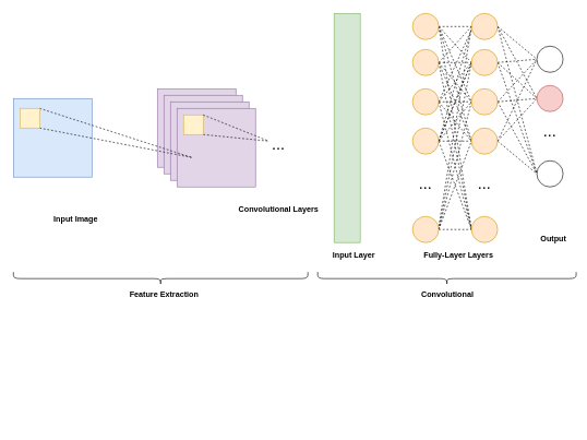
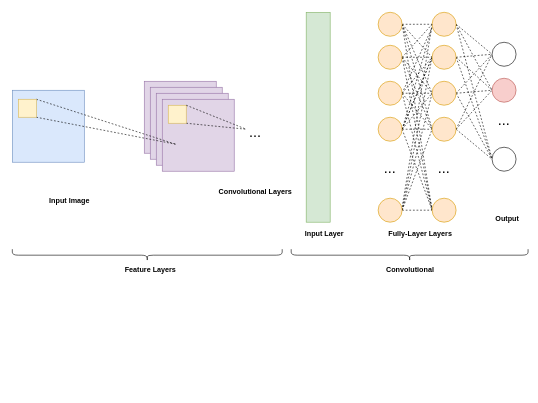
  <mxCell id="0" />
  <mxCell id="1" parent="0" />
  <mxCell id="2" value="" style="whiteSpace=wrap;html=1;aspect=fixed;fillColor=#dae8fc;strokeColor=#6c8ebf;" parent="1" vertex="1"><mxGeometry x="20" y="150" width="120" height="120" as="geometry" /></mxCell>
  <mxCell id="3" value="" style="rounded=0;whiteSpace=wrap;html=1;fillColor=#d5e8d4;strokeColor=#82b366;" parent="1" vertex="1"><mxGeometry x="510" y="20" width="40" height="350" as="geometry" /></mxCell>
  <mxCell id="4" value="" style="group" parent="1" vertex="1" connectable="0"><mxGeometry x="240" y="135" width="150" height="150" as="geometry" /></mxCell>
  <mxCell id="5" value="" style="whiteSpace=wrap;html=1;aspect=fixed;container=0;fillColor=#e1d5e7;strokeColor=#9673a6;" parent="4" vertex="1"><mxGeometry width="120" height="120" as="geometry" /></mxCell>
  <mxCell id="6" value="" style="whiteSpace=wrap;html=1;aspect=fixed;container=0;fillColor=#e1d5e7;strokeColor=#9673a6;" parent="4" vertex="1"><mxGeometry x="10" y="10" width="120" height="120" as="geometry" /></mxCell>
  <mxCell id="7" value="" style="whiteSpace=wrap;html=1;aspect=fixed;container=0;fillColor=#e1d5e7;strokeColor=#9673a6;" parent="4" vertex="1"><mxGeometry x="20" y="20" width="120" height="120" as="geometry" /></mxCell>
  <mxCell id="8" value="" style="whiteSpace=wrap;html=1;aspect=fixed;container=0;fillColor=#e1d5e7;strokeColor=#9673a6;" parent="4" vertex="1"><mxGeometry x="30" y="30" width="120" height="120" as="geometry" /></mxCell>
  <mxCell id="9" style="rounded=0;orthogonalLoop=1;jettySize=auto;html=1;exitX=1;exitY=1;exitDx=0;exitDy=0;dashed=1;endArrow=none;startFill=0;" edge="1" parent="4" source="10"><mxGeometry relative="1" as="geometry"><mxPoint x="170" y="80" as="targetPoint" /></mxGeometry></mxCell>
  <mxCell id="10" value="" style="whiteSpace=wrap;html=1;aspect=fixed;fillColor=#fff2cc;strokeColor=#d6b656;" vertex="1" parent="4"><mxGeometry x="40" y="40" width="30" height="30" as="geometry" /></mxCell>
  <mxCell id="11" value="&amp;nbsp;" style="text;html=1;align=center;verticalAlign=middle;whiteSpace=wrap;rounded=0;" vertex="1" parent="4"><mxGeometry x="52.5" y="90" width="55" height="30" as="geometry" /></mxCell>
  <mxCell id="12" style="rounded=0;orthogonalLoop=1;jettySize=auto;html=1;exitX=1;exitY=0.5;exitDx=0;exitDy=0;entryX=0;entryY=0.5;entryDx=0;entryDy=0;endArrow=none;startFill=0;endFill=0;dashed=1;fillColor=#ffe6cc;strokeColor=#000000;" parent="1" source="17" target="45" edge="1"><mxGeometry relative="1" as="geometry" /></mxCell>
  <mxCell id="13" style="rounded=0;orthogonalLoop=1;jettySize=auto;html=1;exitX=1;exitY=0.5;exitDx=0;exitDy=0;entryX=0;entryY=0.5;entryDx=0;entryDy=0;endArrow=none;startFill=0;endFill=0;dashed=1;fillColor=#ffe6cc;strokeColor=#000000;" parent="1" source="17" target="49" edge="1"><mxGeometry relative="1" as="geometry" /></mxCell>
  <mxCell id="14" style="rounded=0;orthogonalLoop=1;jettySize=auto;html=1;exitX=1;exitY=0.5;exitDx=0;exitDy=0;entryX=0;entryY=0.5;entryDx=0;entryDy=0;dashed=1;endArrow=none;startFill=0;fillColor=#ffe6cc;strokeColor=#000000;" parent="1" source="17" target="53" edge="1"><mxGeometry relative="1" as="geometry" /></mxCell>
  <mxCell id="15" style="rounded=0;orthogonalLoop=1;jettySize=auto;html=1;exitX=1;exitY=0.5;exitDx=0;exitDy=0;entryX=0;entryY=0.5;entryDx=0;entryDy=0;dashed=1;endArrow=none;startFill=0;fillColor=#ffe6cc;strokeColor=#000000;" parent="1" source="17" target="57" edge="1"><mxGeometry relative="1" as="geometry" /></mxCell>
  <mxCell id="16" style="rounded=0;orthogonalLoop=1;jettySize=auto;html=1;exitX=1;exitY=0.5;exitDx=0;exitDy=0;entryX=0;entryY=0.5;entryDx=0;entryDy=0;dashed=1;endArrow=none;startFill=0;fillColor=#ffe6cc;strokeColor=#000000;" parent="1" source="17" target="58" edge="1"><mxGeometry relative="1" as="geometry" /></mxCell>
  <mxCell id="17" value="" style="ellipse;whiteSpace=wrap;html=1;aspect=fixed;fillColor=#ffe6cc;strokeColor=#d79b00;" parent="1" vertex="1"><mxGeometry x="630" y="20" width="40" height="40" as="geometry" /></mxCell>
  <mxCell id="18" style="rounded=0;orthogonalLoop=1;jettySize=auto;html=1;entryX=0;entryY=0.5;entryDx=0;entryDy=0;endArrow=none;startFill=0;endFill=0;dashed=1;fillColor=#ffe6cc;strokeColor=#000000;" parent="1" source="22" target="49" edge="1"><mxGeometry relative="1" as="geometry" /></mxCell>
  <mxCell id="19" style="rounded=0;orthogonalLoop=1;jettySize=auto;html=1;entryX=0;entryY=0.5;entryDx=0;entryDy=0;endArrow=none;startFill=0;endFill=0;dashed=1;exitX=1;exitY=0.5;exitDx=0;exitDy=0;fillColor=#ffe6cc;strokeColor=#000000;" parent="1" source="22" target="53" edge="1"><mxGeometry relative="1" as="geometry" /></mxCell>
  <mxCell id="20" style="rounded=0;orthogonalLoop=1;jettySize=auto;html=1;exitX=1;exitY=0.5;exitDx=0;exitDy=0;entryX=0;entryY=0.5;entryDx=0;entryDy=0;dashed=1;endArrow=none;startFill=0;fillColor=#ffe6cc;strokeColor=#000000;" parent="1" source="22" target="57" edge="1"><mxGeometry relative="1" as="geometry" /></mxCell>
  <mxCell id="21" style="rounded=0;orthogonalLoop=1;jettySize=auto;html=1;exitX=1;exitY=0.5;exitDx=0;exitDy=0;entryX=0;entryY=0.5;entryDx=0;entryDy=0;dashed=1;endArrow=none;startFill=0;fillColor=#ffe6cc;strokeColor=#000000;" parent="1" source="22" target="58" edge="1"><mxGeometry relative="1" as="geometry" /></mxCell>
  <mxCell id="22" value="" style="ellipse;whiteSpace=wrap;html=1;aspect=fixed;fillColor=#ffe6cc;strokeColor=#d79b00;" parent="1" vertex="1"><mxGeometry x="630" y="75" width="40" height="40" as="geometry" /></mxCell>
  <mxCell id="23" style="rounded=0;orthogonalLoop=1;jettySize=auto;html=1;entryX=0;entryY=0.5;entryDx=0;entryDy=0;endArrow=none;startFill=0;endFill=0;dashed=1;fillColor=#ffe6cc;strokeColor=#000000;" parent="1" source="28" target="53" edge="1"><mxGeometry relative="1" as="geometry" /></mxCell>
  <mxCell id="24" style="rounded=0;orthogonalLoop=1;jettySize=auto;html=1;endArrow=none;startFill=0;exitX=1;exitY=0.5;exitDx=0;exitDy=0;endFill=0;dashed=1;fillColor=#ffe6cc;strokeColor=#000000;" parent="1" source="28" edge="1"><mxGeometry relative="1" as="geometry"><mxPoint x="720" y="95" as="targetPoint" /></mxGeometry></mxCell>
  <mxCell id="25" style="rounded=0;orthogonalLoop=1;jettySize=auto;html=1;exitX=1;exitY=0.5;exitDx=0;exitDy=0;entryX=0;entryY=0.5;entryDx=0;entryDy=0;endArrow=none;endFill=0;startFill=0;dashed=1;fillColor=#ffe6cc;strokeColor=#000000;" parent="1" source="28" target="58" edge="1"><mxGeometry relative="1" as="geometry" /></mxCell>
  <mxCell id="26" style="rounded=0;orthogonalLoop=1;jettySize=auto;html=1;exitX=1;exitY=0.5;exitDx=0;exitDy=0;endArrow=none;endFill=0;startFill=0;dashed=1;fillColor=#ffe6cc;strokeColor=#000000;" parent="1" source="28" edge="1"><mxGeometry relative="1" as="geometry"><mxPoint x="720" y="215" as="targetPoint" /></mxGeometry></mxCell>
  <mxCell id="27" style="rounded=0;orthogonalLoop=1;jettySize=auto;html=1;exitX=1;exitY=0.5;exitDx=0;exitDy=0;endArrow=none;endFill=0;startFill=0;dashed=1;fillColor=#ffe6cc;strokeColor=#000000;" parent="1" source="28" edge="1"><mxGeometry relative="1" as="geometry"><mxPoint x="720" y="45" as="targetPoint" /></mxGeometry></mxCell>
  <mxCell id="28" value="" style="ellipse;whiteSpace=wrap;html=1;aspect=fixed;fillColor=#ffe6cc;strokeColor=#d79b00;" parent="1" vertex="1"><mxGeometry x="630" y="135" width="40" height="40" as="geometry" /></mxCell>
  <mxCell id="29" value="" style="rounded=0;orthogonalLoop=1;jettySize=auto;html=1;endArrow=none;startFill=0;endFill=0;dashed=1;fillColor=#ffe6cc;strokeColor=#000000;" parent="1" source="34" target="57" edge="1"><mxGeometry relative="1" as="geometry" /></mxCell>
  <mxCell id="30" style="rounded=0;orthogonalLoop=1;jettySize=auto;html=1;exitX=1;exitY=0.5;exitDx=0;exitDy=0;entryX=0;entryY=0.5;entryDx=0;entryDy=0;endArrow=none;startFill=0;endFill=0;dashed=1;fillColor=#ffe6cc;strokeColor=#000000;" parent="1" source="34" target="58" edge="1"><mxGeometry relative="1" as="geometry" /></mxCell>
  <mxCell id="31" style="rounded=0;orthogonalLoop=1;jettySize=auto;html=1;exitX=1;exitY=0.5;exitDx=0;exitDy=0;endArrow=none;startFill=0;endFill=0;dashed=1;fillColor=#ffe6cc;strokeColor=#000000;" parent="1" source="34" edge="1"><mxGeometry relative="1" as="geometry"><mxPoint x="720" y="95" as="targetPoint" /></mxGeometry></mxCell>
  <mxCell id="32" style="rounded=0;orthogonalLoop=1;jettySize=auto;html=1;exitX=1;exitY=0.5;exitDx=0;exitDy=0;endArrow=none;startFill=0;endFill=0;dashed=1;fillColor=#ffe6cc;strokeColor=#000000;" parent="1" source="34" edge="1"><mxGeometry relative="1" as="geometry"><mxPoint x="720" y="45" as="targetPoint" /></mxGeometry></mxCell>
  <mxCell id="33" style="rounded=0;orthogonalLoop=1;jettySize=auto;html=1;exitX=1;exitY=0.5;exitDx=0;exitDy=0;entryX=0;entryY=0.5;entryDx=0;entryDy=0;endArrow=none;endFill=0;startFill=0;dashed=1;fillColor=#ffe6cc;strokeColor=#000000;" parent="1" source="34" target="49" edge="1"><mxGeometry relative="1" as="geometry" /></mxCell>
  <mxCell id="34" value="" style="ellipse;whiteSpace=wrap;html=1;aspect=fixed;fillColor=#ffe6cc;strokeColor=#d79b00;" parent="1" vertex="1"><mxGeometry x="630" y="195" width="40" height="40" as="geometry" /></mxCell>
  <mxCell id="35" value="" style="rounded=0;orthogonalLoop=1;jettySize=auto;html=1;endArrow=none;startFill=0;endFill=0;dashed=1;fillColor=#ffe6cc;strokeColor=#000000;" parent="1" source="40" target="58" edge="1"><mxGeometry relative="1" as="geometry" /></mxCell>
  <mxCell id="36" style="rounded=0;orthogonalLoop=1;jettySize=auto;html=1;entryX=0;entryY=0.5;entryDx=0;entryDy=0;endArrow=none;startFill=0;exitX=1;exitY=0.5;exitDx=0;exitDy=0;endFill=0;dashed=1;fillColor=#ffe6cc;strokeColor=#000000;" parent="1" source="40" target="57" edge="1"><mxGeometry relative="1" as="geometry" /></mxCell>
  <mxCell id="37" style="rounded=0;orthogonalLoop=1;jettySize=auto;html=1;exitX=1;exitY=0.5;exitDx=0;exitDy=0;endArrow=none;startFill=0;endFill=0;dashed=1;fillColor=#ffe6cc;strokeColor=#000000;" parent="1" source="40" edge="1"><mxGeometry relative="1" as="geometry"><mxPoint x="720" y="95" as="targetPoint" /></mxGeometry></mxCell>
  <mxCell id="38" style="rounded=0;orthogonalLoop=1;jettySize=auto;html=1;entryX=0;entryY=0.5;entryDx=0;entryDy=0;endArrow=none;startFill=0;endFill=0;dashed=1;fillColor=#ffe6cc;strokeColor=#000000;" parent="1" target="45" edge="1"><mxGeometry relative="1" as="geometry"><mxPoint x="670" y="345" as="sourcePoint" /></mxGeometry></mxCell>
  <mxCell id="39" style="rounded=0;orthogonalLoop=1;jettySize=auto;html=1;exitX=1;exitY=0.5;exitDx=0;exitDy=0;entryX=0;entryY=0.5;entryDx=0;entryDy=0;endArrow=none;endFill=0;startFill=0;dashed=1;fillColor=#ffe6cc;strokeColor=#000000;" parent="1" source="40" target="53" edge="1"><mxGeometry relative="1" as="geometry" /></mxCell>
  <mxCell id="40" value="" style="ellipse;whiteSpace=wrap;html=1;aspect=fixed;fillColor=#ffe6cc;strokeColor=#d79b00;" parent="1" vertex="1"><mxGeometry x="630" y="330" width="40" height="40" as="geometry" /></mxCell>
  <mxCell id="41" value="&lt;font style=&quot;font-size: 24px;&quot;&gt;...&lt;/font&gt;" style="text;html=1;align=center;verticalAlign=middle;whiteSpace=wrap;rounded=0;fillColor=none;strokeColor=none;" parent="1" vertex="1"><mxGeometry x="635" y="275" width="30" height="10" as="geometry" /></mxCell>
  <mxCell id="42" style="rounded=0;orthogonalLoop=1;jettySize=auto;html=1;exitX=1;exitY=0.5;exitDx=0;exitDy=0;entryX=0;entryY=0.5;entryDx=0;entryDy=0;dashed=1;endArrow=none;startFill=0;" edge="1" parent="1" source="45" target="62"><mxGeometry relative="1" as="geometry" /></mxCell>
  <mxCell id="43" style="rounded=0;orthogonalLoop=1;jettySize=auto;html=1;exitX=1;exitY=0.5;exitDx=0;exitDy=0;entryX=0;entryY=0.5;entryDx=0;entryDy=0;dashed=1;endArrow=none;startFill=0;" edge="1" parent="1" source="45" target="63"><mxGeometry relative="1" as="geometry" /></mxCell>
  <mxCell id="44" style="rounded=0;orthogonalLoop=1;jettySize=auto;html=1;exitX=1;exitY=0.5;exitDx=0;exitDy=0;entryX=0;entryY=0.5;entryDx=0;entryDy=0;dashed=1;endArrow=none;startFill=0;" edge="1" parent="1" source="45" target="64"><mxGeometry relative="1" as="geometry" /></mxCell>
  <mxCell id="45" value="" style="ellipse;whiteSpace=wrap;html=1;aspect=fixed;fillColor=#ffe6cc;strokeColor=#d79b00;" parent="1" vertex="1"><mxGeometry x="720" y="20" width="40" height="40" as="geometry" /></mxCell>
  <mxCell id="46" style="rounded=0;orthogonalLoop=1;jettySize=auto;html=1;exitX=1;exitY=0.5;exitDx=0;exitDy=0;entryX=0;entryY=0.5;entryDx=0;entryDy=0;dashed=1;endArrow=none;startFill=0;" edge="1" parent="1" source="49" target="62"><mxGeometry relative="1" as="geometry" /></mxCell>
  <mxCell id="47" style="rounded=0;orthogonalLoop=1;jettySize=auto;html=1;exitX=1;exitY=0.5;exitDx=0;exitDy=0;entryX=0;entryY=0.5;entryDx=0;entryDy=0;dashed=1;endArrow=none;startFill=0;" edge="1" parent="1" source="49" target="63"><mxGeometry relative="1" as="geometry" /></mxCell>
  <mxCell id="48" style="rounded=0;orthogonalLoop=1;jettySize=auto;html=1;exitX=1;exitY=0.5;exitDx=0;exitDy=0;entryX=0;entryY=0.5;entryDx=0;entryDy=0;dashed=1;endArrow=none;startFill=0;" edge="1" parent="1" source="49" target="64"><mxGeometry relative="1" as="geometry" /></mxCell>
  <mxCell id="49" value="" style="ellipse;whiteSpace=wrap;html=1;aspect=fixed;fillColor=#ffe6cc;strokeColor=#d79b00;" parent="1" vertex="1"><mxGeometry x="720" y="75" width="40" height="40" as="geometry" /></mxCell>
  <mxCell id="50" style="rounded=0;orthogonalLoop=1;jettySize=auto;html=1;exitX=1;exitY=0.5;exitDx=0;exitDy=0;entryX=0;entryY=0.5;entryDx=0;entryDy=0;dashed=1;endArrow=none;startFill=0;" edge="1" parent="1" source="53" target="62"><mxGeometry relative="1" as="geometry" /></mxCell>
  <mxCell id="51" style="rounded=0;orthogonalLoop=1;jettySize=auto;html=1;exitX=1;exitY=0.5;exitDx=0;exitDy=0;entryX=0;entryY=0.5;entryDx=0;entryDy=0;dashed=1;endArrow=none;startFill=0;" edge="1" parent="1" source="53" target="63"><mxGeometry relative="1" as="geometry" /></mxCell>
  <mxCell id="52" style="rounded=0;orthogonalLoop=1;jettySize=auto;html=1;exitX=1;exitY=0.5;exitDx=0;exitDy=0;entryX=0;entryY=0.5;entryDx=0;entryDy=0;dashed=1;endArrow=none;startFill=0;" edge="1" parent="1" source="53" target="64"><mxGeometry relative="1" as="geometry" /></mxCell>
  <mxCell id="53" value="" style="ellipse;whiteSpace=wrap;html=1;aspect=fixed;fillColor=#ffe6cc;strokeColor=#d79b00;" parent="1" vertex="1"><mxGeometry x="720" y="135" width="40" height="40" as="geometry" /></mxCell>
  <mxCell id="54" style="rounded=0;orthogonalLoop=1;jettySize=auto;html=1;exitX=1;exitY=0.5;exitDx=0;exitDy=0;entryX=0;entryY=0.5;entryDx=0;entryDy=0;dashed=1;endArrow=none;startFill=0;" edge="1" parent="1" source="57" target="64"><mxGeometry relative="1" as="geometry" /></mxCell>
  <mxCell id="55" style="rounded=0;orthogonalLoop=1;jettySize=auto;html=1;exitX=1;exitY=0.5;exitDx=0;exitDy=0;entryX=0;entryY=0.5;entryDx=0;entryDy=0;dashed=1;endArrow=none;startFill=0;" edge="1" parent="1" source="57" target="63"><mxGeometry relative="1" as="geometry" /></mxCell>
  <mxCell id="56" style="rounded=0;orthogonalLoop=1;jettySize=auto;html=1;exitX=1;exitY=0.5;exitDx=0;exitDy=0;entryX=0;entryY=0.5;entryDx=0;entryDy=0;dashed=1;endArrow=none;startFill=0;" edge="1" parent="1" source="57" target="62"><mxGeometry relative="1" as="geometry" /></mxCell>
  <mxCell id="57" value="" style="ellipse;whiteSpace=wrap;html=1;aspect=fixed;fillColor=#ffe6cc;strokeColor=#d79b00;" parent="1" vertex="1"><mxGeometry x="720" y="195" width="40" height="40" as="geometry" /></mxCell>
  <mxCell id="58" value="" style="ellipse;whiteSpace=wrap;html=1;aspect=fixed;fillColor=#ffe6cc;strokeColor=#d79b00;" parent="1" vertex="1"><mxGeometry x="720" y="330" width="40" height="40" as="geometry" /></mxCell>
  <mxCell id="59" value="&lt;font style=&quot;font-size: 24px;&quot;&gt;...&lt;/font&gt;" style="text;html=1;align=center;verticalAlign=middle;whiteSpace=wrap;rounded=0;fillColor=none;strokeColor=none;" parent="1" vertex="1"><mxGeometry x="725" y="275" width="30" height="10" as="geometry" /></mxCell>
  <mxCell id="60" style="rounded=0;orthogonalLoop=1;jettySize=auto;html=1;entryX=0;entryY=0.5;entryDx=0;entryDy=0;endArrow=none;startFill=0;endFill=0;dashed=1;exitX=1;exitY=0.5;exitDx=0;exitDy=0;fillColor=#ffe6cc;strokeColor=#000000;" parent="1" source="22" target="45" edge="1"><mxGeometry relative="1" as="geometry" /></mxCell>
  <mxCell id="61" style="rounded=0;orthogonalLoop=1;jettySize=auto;html=1;entryX=0;entryY=0.5;entryDx=0;entryDy=0;exitX=1;exitY=0.5;exitDx=0;exitDy=0;endArrow=none;startFill=0;endFill=0;dashed=1;fillColor=#ffe6cc;strokeColor=#000000;" parent="1" source="34" target="53" edge="1"><mxGeometry relative="1" as="geometry" /></mxCell>
  <mxCell id="62" value="" style="ellipse;whiteSpace=wrap;html=1;aspect=fixed;" vertex="1" parent="1"><mxGeometry x="820" y="70" width="40" height="40" as="geometry" /></mxCell>
  <mxCell id="63" value="" style="ellipse;whiteSpace=wrap;html=1;aspect=fixed;fillColor=#f8cecc;strokeColor=#b85450;" vertex="1" parent="1"><mxGeometry x="820" y="130" width="40" height="40" as="geometry" /></mxCell>
  <mxCell id="64" value="" style="ellipse;whiteSpace=wrap;html=1;aspect=fixed;" vertex="1" parent="1"><mxGeometry x="820" y="245" width="40" height="40" as="geometry" /></mxCell>
  <mxCell id="65" value="&lt;font style=&quot;font-size: 24px;&quot;&gt;...&lt;/font&gt;" style="text;html=1;align=center;verticalAlign=middle;whiteSpace=wrap;rounded=0;" vertex="1" parent="1"><mxGeometry x="825" y="195" width="30" height="10" as="geometry" /></mxCell>
  <mxCell id="66" value="&lt;font style=&quot;font-size: 24px;&quot;&gt;...&lt;/font&gt;" style="text;html=1;align=center;verticalAlign=middle;whiteSpace=wrap;rounded=0;" vertex="1" parent="1"><mxGeometry x="410" y="215" width="30" height="10" as="geometry" /></mxCell>
  <mxCell id="67" style="rounded=0;orthogonalLoop=1;jettySize=auto;html=1;exitX=1;exitY=0;exitDx=0;exitDy=0;entryX=0;entryY=0.5;entryDx=0;entryDy=0;endArrow=none;startFill=0;dashed=1;" edge="1" parent="1" source="69" target="11"><mxGeometry relative="1" as="geometry" /></mxCell>
  <mxCell id="68" style="rounded=0;orthogonalLoop=1;jettySize=auto;html=1;exitX=1;exitY=1;exitDx=0;exitDy=0;entryX=0;entryY=0.5;entryDx=0;entryDy=0;endArrow=none;startFill=0;dashed=1;" edge="1" parent="1" source="69" target="11"><mxGeometry relative="1" as="geometry" /></mxCell>
  <mxCell id="69" value="" style="whiteSpace=wrap;html=1;aspect=fixed;fillColor=#fff2cc;strokeColor=#d6b656;" vertex="1" parent="1"><mxGeometry x="30" y="165" width="30" height="30" as="geometry" /></mxCell>
  <mxCell id="70" style="rounded=0;orthogonalLoop=1;jettySize=auto;html=1;exitX=1;exitY=0;exitDx=0;exitDy=0;entryX=0;entryY=0;entryDx=0;entryDy=0;dashed=1;endArrow=none;startFill=0;" edge="1" parent="1" source="10" target="66"><mxGeometry relative="1" as="geometry" /></mxCell>
  <mxCell id="71" value="&lt;b&gt;Input Image&lt;/b&gt;" style="text;html=1;align=center;verticalAlign=middle;resizable=0;points=[];autosize=1;strokeColor=none;fillColor=none;" vertex="1" parent="1"><mxGeometry x="70" y="320" width="90" height="30" as="geometry" /></mxCell>
  <mxCell id="72" value="&lt;b&gt;Convolutional Layers&lt;/b&gt;" style="text;html=1;align=center;verticalAlign=middle;resizable=0;points=[];autosize=1;strokeColor=none;fillColor=none;" vertex="1" parent="1"><mxGeometry x="350" y="305" width="150" height="30" as="geometry" /></mxCell>
  <mxCell id="73" value="&lt;b&gt;Input Layer&lt;/b&gt;" style="text;html=1;align=center;verticalAlign=middle;resizable=0;points=[];autosize=1;strokeColor=none;fillColor=none;" vertex="1" parent="1"><mxGeometry x="490" y="375" width="100" height="30" as="geometry" /></mxCell>
  <mxCell id="74" value="&lt;b&gt;Fully-Layer Layers&lt;/b&gt;" style="text;html=1;align=center;verticalAlign=middle;resizable=0;points=[];autosize=1;strokeColor=none;fillColor=none;" vertex="1" parent="1"><mxGeometry x="620" y="375" width="160" height="30" as="geometry" /></mxCell>
  <mxCell id="75" value="&lt;b&gt;Output&lt;/b&gt;" style="text;html=1;align=center;verticalAlign=middle;resizable=0;points=[];autosize=1;strokeColor=none;fillColor=none;" vertex="1" parent="1"><mxGeometry x="815" y="350" width="60" height="30" as="geometry" /></mxCell>
  <mxCell id="76" value="" style="shape=curlyBracket;whiteSpace=wrap;html=1;rounded=1;labelPosition=left;verticalLabelPosition=middle;align=right;verticalAlign=middle;rotation=-90;fontStyle=0" vertex="1" parent="1"><mxGeometry x="235" y="200" width="20" height="450" as="geometry" /></mxCell>
- <mxCell id="77" value="&lt;b&gt;Feature Extraction&lt;/b&gt;" style="text;html=1;align=center;verticalAlign=middle;resizable=0;points=[];autosize=1;strokeColor=none;fillColor=none;" vertex="1" parent="1"><mxGeometry x="185" y="435" width="130" height="30" as="geometry" /></mxCell>
+ <mxCell id="77" value="&lt;b&gt;Feature Layers&lt;/b&gt;" style="text;html=1;align=center;verticalAlign=middle;resizable=0;points=[];autosize=1;strokeColor=none;fillColor=none;" vertex="1" parent="1"><mxGeometry x="185" y="435" width="130" height="30" as="geometry" /></mxCell>
  <mxCell id="78" value="" style="shape=curlyBracket;whiteSpace=wrap;html=1;rounded=1;labelPosition=left;verticalLabelPosition=middle;align=right;verticalAlign=middle;rotation=-90;fontStyle=0" vertex="1" parent="1"><mxGeometry x="672.5" y="227.5" width="20" height="395" as="geometry" /></mxCell>
  <mxCell id="79" value="&lt;b&gt;Convolutional&lt;/b&gt;" style="text;html=1;align=center;verticalAlign=middle;resizable=0;points=[];autosize=1;strokeColor=none;fillColor=none;" vertex="1" parent="1"><mxGeometry x="632.5" y="435" width="100" height="30" as="geometry" /></mxCell>
